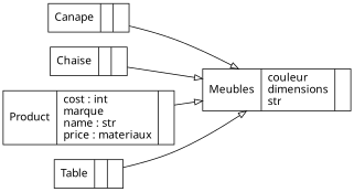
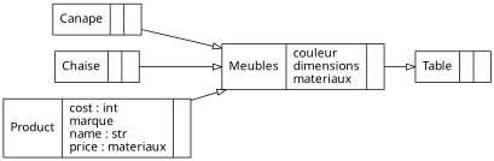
  digraph {
    fontname="Noto Sans"
    rankdir=LR
    node [color=black fontcolor=black fontname="Noto Sans" shape=record style=solid]
    edge [arrowhead=empty arrowtail=none fontname="Noto Sans"]
    n1 [label=<{Canape|<br ALIGN="LEFT"/>|}>]
-   n2 [label=<{Meubles|couleur<br ALIGN="LEFT"/>dimensions<br ALIGN="LEFT"/>str<br ALIGN="LEFT"/>|}>]
+   n2 [label=<{Meubles|couleur<br ALIGN="LEFT"/>dimensions<br ALIGN="LEFT"/>materiaux<br ALIGN="LEFT"/>|}>]
    n3 [label=<{Chaise|<br ALIGN="LEFT"/>|}>]
    n4 [label=<{Product|cost : int<br ALIGN="LEFT"/>marque<br ALIGN="LEFT"/>name : str<br ALIGN="LEFT"/>price : materiaux<br ALIGN="LEFT"/>|}>]
    n5 [label=<{Table|<br ALIGN="LEFT"/>|}>]
    n1 -> n2
    n3 -> n2
    n4 -> n2
-   n5 -> n2
+   n2 -> n5
  }
